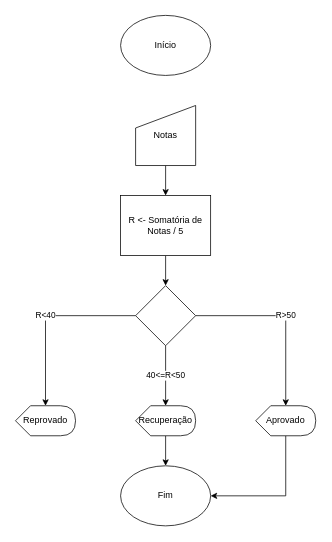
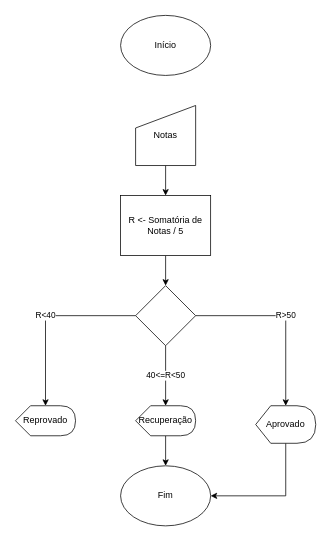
  <mxCell id="0" />
  <mxCell id="1" parent="0" />
  <mxCell id="2" value="Início" style="ellipse;whiteSpace=wrap;html=1;" vertex="1" parent="1"><mxGeometry x="160" y="20" width="120" height="80" as="geometry" /></mxCell>
  <mxCell id="3" value="" style="edgeStyle=orthogonalEdgeStyle;rounded=0;orthogonalLoop=1;jettySize=auto;html=1;" edge="1" parent="1" source="4" target="10"><mxGeometry relative="1" as="geometry" /></mxCell>
  <mxCell id="4" value="Notas" style="shape=manualInput;whiteSpace=wrap;html=1;" vertex="1" parent="1"><mxGeometry x="180" y="140" width="80" height="80" as="geometry" /></mxCell>
  <mxCell id="5" value="R&amp;gt;50" style="edgeStyle=orthogonalEdgeStyle;rounded=0;orthogonalLoop=1;jettySize=auto;html=1;" edge="1" parent="1" source="8" target="15"><mxGeometry relative="1" as="geometry" /></mxCell>
  <mxCell id="6" value="40&amp;lt;=R&amp;lt;50" style="edgeStyle=orthogonalEdgeStyle;rounded=0;orthogonalLoop=1;jettySize=auto;html=1;entryX=0;entryY=0;entryDx=40;entryDy=0;entryPerimeter=0;" edge="1" parent="1" source="8" target="12"><mxGeometry relative="1" as="geometry" /></mxCell>
  <mxCell id="7" value="R&amp;lt;40" style="edgeStyle=orthogonalEdgeStyle;rounded=0;orthogonalLoop=1;jettySize=auto;html=1;entryX=0;entryY=0;entryDx=40;entryDy=0;entryPerimeter=0;" edge="1" parent="1" source="8" target="13"><mxGeometry relative="1" as="geometry" /></mxCell>
  <mxCell id="8" value="" style="rhombus;whiteSpace=wrap;html=1;" vertex="1" parent="1"><mxGeometry x="180" y="380" width="80" height="80" as="geometry" /></mxCell>
  <mxCell id="9" value="" style="edgeStyle=orthogonalEdgeStyle;rounded=0;orthogonalLoop=1;jettySize=auto;html=1;" edge="1" parent="1" source="10" target="8"><mxGeometry relative="1" as="geometry" /></mxCell>
  <mxCell id="10" value="R &amp;lt;- Somatória de Notas / 5" style="rounded=0;whiteSpace=wrap;html=1;" vertex="1" parent="1"><mxGeometry x="160" y="260" width="120" height="80" as="geometry" /></mxCell>
  <mxCell id="11" value="" style="edgeStyle=orthogonalEdgeStyle;rounded=0;orthogonalLoop=1;jettySize=auto;html=1;" edge="1" parent="1" source="12" target="16"><mxGeometry relative="1" as="geometry" /></mxCell>
  <mxCell id="12" value="Recuperação" style="shape=display;whiteSpace=wrap;html=1;" vertex="1" parent="1"><mxGeometry x="180" y="540" width="80" height="40" as="geometry" /></mxCell>
  <mxCell id="13" value="Reprovado" style="shape=display;whiteSpace=wrap;html=1;" vertex="1" parent="1"><mxGeometry x="20" y="540" width="80" height="40" as="geometry" /></mxCell>
  <mxCell id="14" style="edgeStyle=orthogonalEdgeStyle;rounded=0;orthogonalLoop=1;jettySize=auto;html=1;entryX=1;entryY=0.5;entryDx=0;entryDy=0;" edge="1" parent="1" source="15" target="16"><mxGeometry relative="1" as="geometry"><Array as="points"><mxPoint x="380" y="660" /></Array></mxGeometry></mxCell>
- <mxCell id="15" value="Aprovado" style="shape=display;whiteSpace=wrap;html=1;" vertex="1" parent="1"><mxGeometry x="340" y="540" width="80" height="40" as="geometry" /></mxCell>
+ <mxCell id="15" value="Aprovado" style="shape=display;whiteSpace=wrap;html=1;" vertex="1" parent="1"><mxGeometry x="340" y="540" width="80" height="50" as="geometry" /></mxCell>
  <mxCell id="16" value="Fim" style="ellipse;whiteSpace=wrap;html=1;" vertex="1" parent="1"><mxGeometry x="160" y="620" width="120" height="80" as="geometry" /></mxCell>
